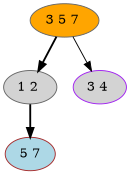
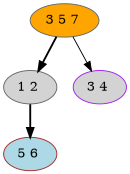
  digraph {
    node [color=gray40 fillcolor=lightgrey style=filled]
    edge [style=bold]
    "3 5 7 " [fillcolor=orange]
    "1 2 "
    "3 4 " [color=purple]
-   "5 6 " [color=brown fillcolor=lightblue label="5 7"]
+   "5 6 " [color=brown fillcolor=lightblue]
    "3 5 7 " -> "1 2 "
    "3 5 7 " -> "3 4 " [style=solid]
    "1 2 " -> "5 6 "
  }
